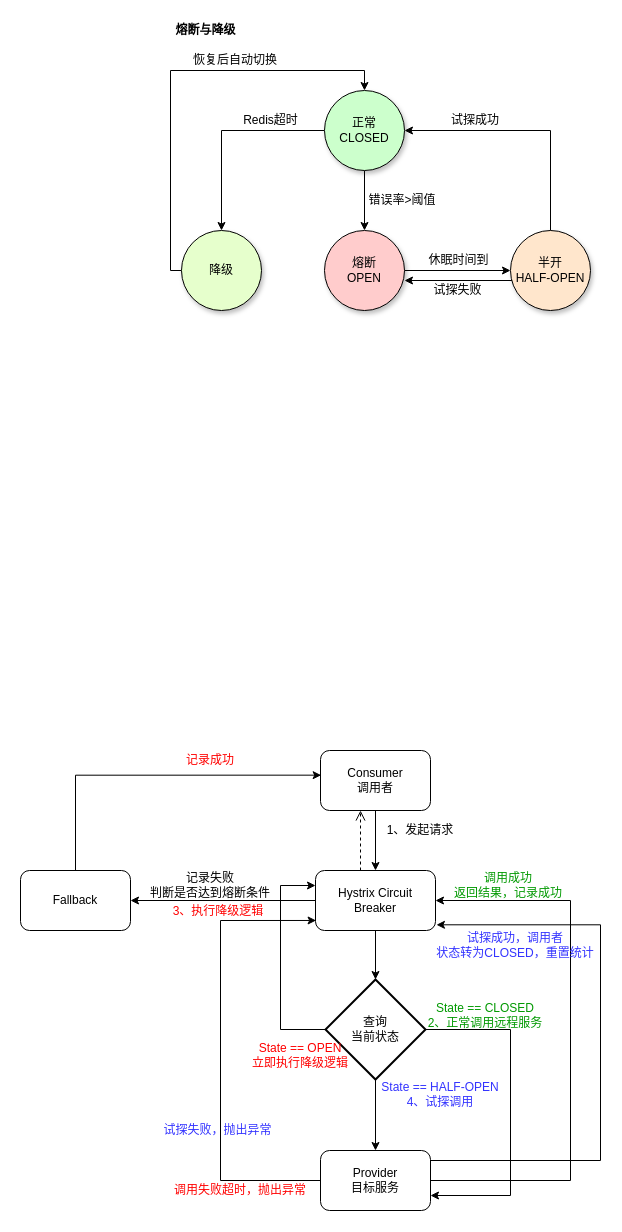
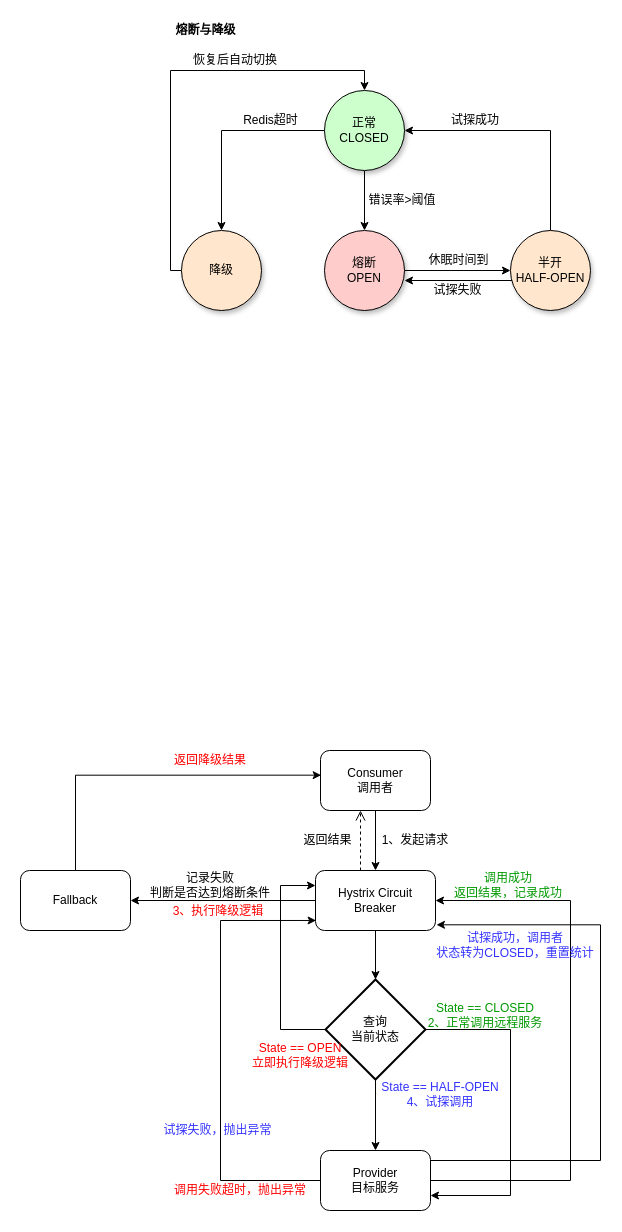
  <mxCell id="0" />
  <mxCell id="1" parent="0" />
  <mxCell id="2" value="" style="group" parent="1" vertex="1" connectable="0"><mxGeometry x="170" y="20" width="420" height="290" as="geometry" /></mxCell>
  <mxCell id="3" value="&lt;b&gt;熔断与降级&lt;/b&gt;" style="text;strokeColor=none;align=center;fillColor=none;html=1;verticalAlign=middle;whiteSpace=wrap;rounded=0;" parent="2" vertex="1"><mxGeometry width="71" height="20" as="geometry" /></mxCell>
  <mxCell id="4" style="edgeStyle=orthogonalEdgeStyle;rounded=0;orthogonalLoop=1;jettySize=auto;html=1;entryX=0.5;entryY=0;entryDx=0;entryDy=0;" parent="2" source="6" target="10" edge="1"><mxGeometry relative="1" as="geometry" /></mxCell>
  <mxCell id="5" style="edgeStyle=orthogonalEdgeStyle;rounded=0;orthogonalLoop=1;jettySize=auto;html=1;entryX=0.5;entryY=0;entryDx=0;entryDy=0;" parent="2" source="6" target="8" edge="1"><mxGeometry relative="1" as="geometry" /></mxCell>
  <mxCell id="6" value="正常&lt;br&gt;CLOSED" style="ellipse;whiteSpace=wrap;html=1;aspect=fixed;fillColor=#CCFFCC;shadow=1;" parent="2" vertex="1"><mxGeometry x="154" y="70" width="80" height="80" as="geometry" /></mxCell>
  <mxCell id="7" style="edgeStyle=orthogonalEdgeStyle;rounded=0;orthogonalLoop=1;jettySize=auto;html=1;entryX=0.5;entryY=0;entryDx=0;entryDy=0;" parent="2" source="8" target="6" edge="1"><mxGeometry relative="1" as="geometry"><Array as="points"><mxPoint y="250" /><mxPoint y="50" /><mxPoint x="194" y="50" /></Array></mxGeometry></mxCell>
- <mxCell id="8" value="降级" style="ellipse;whiteSpace=wrap;html=1;aspect=fixed;fillColor=#E6FFCC;shadow=1;" parent="2" vertex="1"><mxGeometry x="11" y="210" width="80" height="80" as="geometry" /></mxCell>
+ <mxCell id="8" value="降级" style="ellipse;whiteSpace=wrap;html=1;aspect=fixed;fillColor=#ffe6cc;shadow=1;" parent="2" vertex="1"><mxGeometry x="11" y="210" width="80" height="80" as="geometry" /></mxCell>
  <mxCell id="9" style="edgeStyle=orthogonalEdgeStyle;rounded=0;orthogonalLoop=1;jettySize=auto;html=1;entryX=0;entryY=0.5;entryDx=0;entryDy=0;" parent="2" source="10" target="13" edge="1"><mxGeometry relative="1" as="geometry" /></mxCell>
  <mxCell id="10" value="熔断&lt;br&gt;OPEN" style="ellipse;whiteSpace=wrap;html=1;aspect=fixed;fillColor=#FFCCCC;shadow=1;" parent="2" vertex="1"><mxGeometry x="154" y="210" width="80" height="80" as="geometry" /></mxCell>
  <mxCell id="11" style="edgeStyle=orthogonalEdgeStyle;rounded=0;orthogonalLoop=1;jettySize=auto;html=1;exitX=0;exitY=0.5;exitDx=0;exitDy=0;entryX=1;entryY=0.5;entryDx=0;entryDy=0;" parent="2" edge="1"><mxGeometry relative="1" as="geometry"><mxPoint x="350" y="260" as="sourcePoint" /><mxPoint x="234" y="260" as="targetPoint" /></mxGeometry></mxCell>
  <mxCell id="12" style="edgeStyle=orthogonalEdgeStyle;rounded=0;orthogonalLoop=1;jettySize=auto;html=1;exitX=0.5;exitY=0;exitDx=0;exitDy=0;entryX=1;entryY=0.5;entryDx=0;entryDy=0;" parent="2" source="13" target="6" edge="1"><mxGeometry relative="1" as="geometry" /></mxCell>
  <mxCell id="13" value="半开&lt;br&gt;HALF-OPEN" style="ellipse;whiteSpace=wrap;html=1;aspect=fixed;fillColor=#FFE6CC;shadow=1;" parent="2" vertex="1"><mxGeometry x="340" y="210" width="80" height="80" as="geometry" /></mxCell>
  <mxCell id="14" value="Redis超时" style="text;strokeColor=none;align=center;fillColor=none;html=1;verticalAlign=middle;whiteSpace=wrap;rounded=0;" parent="2" vertex="1"><mxGeometry x="70" y="90" width="61" height="20" as="geometry" /></mxCell>
  <mxCell id="15" value="错误率&amp;gt;阈值" style="text;strokeColor=none;align=center;fillColor=none;html=1;verticalAlign=middle;whiteSpace=wrap;rounded=0;" parent="2" vertex="1"><mxGeometry x="197.25" y="170" width="70" height="20" as="geometry" /></mxCell>
  <mxCell id="16" value="休眠时间到" style="text;strokeColor=none;align=center;fillColor=none;html=1;verticalAlign=middle;whiteSpace=wrap;rounded=0;" parent="2" vertex="1"><mxGeometry x="255.5" y="230" width="64.5" height="20" as="geometry" /></mxCell>
  <mxCell id="17" value="试探失败" style="text;strokeColor=none;align=center;fillColor=none;html=1;verticalAlign=middle;whiteSpace=wrap;rounded=0;" parent="2" vertex="1"><mxGeometry x="258.25" y="260" width="59" height="20" as="geometry" /></mxCell>
  <mxCell id="18" value="试探成功" style="text;strokeColor=none;align=center;fillColor=none;html=1;verticalAlign=middle;whiteSpace=wrap;rounded=0;" parent="2" vertex="1"><mxGeometry x="280" y="90" width="50" height="20" as="geometry" /></mxCell>
  <mxCell id="19" value="恢复后自动切换" style="text;strokeColor=none;align=center;fillColor=none;html=1;verticalAlign=middle;whiteSpace=wrap;rounded=0;" parent="2" vertex="1"><mxGeometry x="20" y="30" width="90" height="20" as="geometry" /></mxCell>
  <mxCell id="20" style="edgeStyle=orthogonalEdgeStyle;rounded=0;orthogonalLoop=1;jettySize=auto;html=1;entryX=0.5;entryY=0;entryDx=0;entryDy=0;" parent="1" source="21" target="23" edge="1"><mxGeometry relative="1" as="geometry" /></mxCell>
  <mxCell id="21" value="Consumer&lt;br&gt;调用者" style="rounded=1;whiteSpace=wrap;html=1;" parent="1" vertex="1"><mxGeometry x="320" y="750" width="110" height="60" as="geometry" /></mxCell>
  <mxCell id="22" style="edgeStyle=orthogonalEdgeStyle;rounded=0;orthogonalLoop=1;jettySize=auto;html=1;entryX=1;entryY=0.5;entryDx=0;entryDy=0;" parent="1" source="23" target="37" edge="1"><mxGeometry relative="1" as="geometry" /></mxCell>
  <mxCell id="23" value="Hystrix Circuit Breaker" style="rounded=1;whiteSpace=wrap;html=1;" parent="1" vertex="1"><mxGeometry x="315" y="870" width="120" height="60" as="geometry" /></mxCell>
- <mxCell id="24" value="1、发起请求" style="text;strokeColor=none;align=center;fillColor=none;html=1;verticalAlign=middle;whiteSpace=wrap;rounded=0;" parent="1" vertex="1"><mxGeometry x="385" y="820" width="70" height="20" as="geometry" /></mxCell>
+ <mxCell id="24" value="1、发起请求" style="text;strokeColor=none;align=center;fillColor=none;html=1;verticalAlign=middle;whiteSpace=wrap;rounded=0;" parent="1" vertex="1"><mxGeometry x="380" y="830" width="70" height="20" as="geometry" /></mxCell>
  <mxCell id="25" style="edgeStyle=orthogonalEdgeStyle;rounded=0;orthogonalLoop=1;jettySize=auto;html=1;entryX=0.5;entryY=0;entryDx=0;entryDy=0;" parent="1" source="28" target="31" edge="1"><mxGeometry relative="1" as="geometry" /></mxCell>
  <mxCell id="26" style="edgeStyle=orthogonalEdgeStyle;rounded=0;orthogonalLoop=1;jettySize=auto;html=1;entryX=0;entryY=0.25;entryDx=0;entryDy=0;exitX=0;exitY=0.5;exitDx=0;exitDy=0;exitPerimeter=0;" parent="1" source="28" target="23" edge="1"><mxGeometry relative="1" as="geometry"><Array as="points"><mxPoint x="280" y="1029" /><mxPoint x="280" y="885" /></Array></mxGeometry></mxCell>
  <mxCell id="27" style="edgeStyle=orthogonalEdgeStyle;rounded=0;orthogonalLoop=1;jettySize=auto;html=1;entryX=1;entryY=0.75;entryDx=0;entryDy=0;exitX=1;exitY=0.5;exitDx=0;exitDy=0;exitPerimeter=0;" parent="1" source="28" target="31" edge="1"><mxGeometry relative="1" as="geometry"><Array as="points"><mxPoint x="510" y="1029" /><mxPoint x="510" y="1195" /></Array></mxGeometry></mxCell>
  <mxCell id="28" value="查询&lt;br&gt;当前状态" style="strokeWidth=2;html=1;shape=mxgraph.flowchart.decision;whiteSpace=wrap;" parent="1" vertex="1"><mxGeometry x="325" y="979" width="100" height="100" as="geometry" /></mxCell>
  <mxCell id="29" style="edgeStyle=orthogonalEdgeStyle;rounded=0;orthogonalLoop=1;jettySize=auto;html=1;entryX=0.5;entryY=0;entryDx=0;entryDy=0;entryPerimeter=0;" parent="1" source="23" target="28" edge="1"><mxGeometry relative="1" as="geometry" /></mxCell>
  <mxCell id="30" style="edgeStyle=orthogonalEdgeStyle;rounded=0;orthogonalLoop=1;jettySize=auto;html=1;entryX=1;entryY=0.5;entryDx=0;entryDy=0;" parent="1" source="31" target="23" edge="1"><mxGeometry relative="1" as="geometry"><Array as="points"><mxPoint x="570" y="1180" /><mxPoint x="570" y="900" /></Array></mxGeometry></mxCell>
  <mxCell id="31" value="Provider&lt;br&gt;目标服务" style="rounded=1;whiteSpace=wrap;html=1;" parent="1" vertex="1"><mxGeometry x="320" y="1150" width="110" height="60" as="geometry" /></mxCell>
  <mxCell id="32" value="&lt;font&gt;&lt;font style=&quot;color: rgb(0, 153, 0);&quot;&gt;State == CLOSED&lt;br&gt;2、正常调用远程服务&lt;/font&gt;&lt;br&gt;&lt;/font&gt;" style="text;strokeColor=none;align=center;fillColor=none;html=1;verticalAlign=middle;whiteSpace=wrap;rounded=0;" parent="1" vertex="1"><mxGeometry x="425" y="1000" width="120" height="30" as="geometry" /></mxCell>
  <mxCell id="33" value="&lt;font style=&quot;color: rgb(0, 153, 0);&quot;&gt;&lt;font color=&quot;#009900&quot;&gt;调用成功&lt;br&gt;返回结果，&lt;/font&gt;&lt;font color=&quot;#009900&quot;&gt;记录成功&lt;/font&gt;&lt;br&gt;&lt;/font&gt;" style="text;strokeColor=none;align=center;fillColor=none;html=1;verticalAlign=middle;whiteSpace=wrap;rounded=0;" parent="1" vertex="1"><mxGeometry x="450" y="870" width="116" height="30" as="geometry" /></mxCell>
+ <mxCell id="34" value="&lt;font style=&quot;color: rgb(0, 0, 0);&quot;&gt;返回结果&lt;/font&gt;" style="text;strokeColor=none;align=center;fillColor=none;html=1;verticalAlign=middle;whiteSpace=wrap;rounded=0;" parent="1" vertex="1"><mxGeometry x="300" y="830" width="54.5" height="20" as="geometry" /></mxCell>
  <mxCell id="35" value="" style="html=1;verticalAlign=bottom;endArrow=open;dashed=1;endSize=8;curved=0;rounded=0;" parent="1" edge="1"><mxGeometry relative="1" as="geometry"><mxPoint x="360" y="870" as="sourcePoint" /><mxPoint x="360" y="810" as="targetPoint" /></mxGeometry></mxCell>
  <mxCell id="36" value="&lt;font style=&quot;color: rgb(255, 0, 0);&quot;&gt;调用失败超时，抛出异常&lt;/font&gt;" style="text;strokeColor=none;align=center;fillColor=none;html=1;verticalAlign=middle;whiteSpace=wrap;rounded=0;" parent="1" vertex="1"><mxGeometry x="170" y="1180" width="140" height="20" as="geometry" /></mxCell>
  <mxCell id="37" value="Fallback" style="rounded=1;whiteSpace=wrap;html=1;" parent="1" vertex="1"><mxGeometry x="20" y="870" width="110" height="60" as="geometry" /></mxCell>
  <mxCell id="38" value="&lt;font style=&quot;color: rgb(255, 0, 0);&quot;&gt;3、执行降级逻辑&lt;/font&gt;" style="text;strokeColor=none;align=center;fillColor=none;html=1;verticalAlign=middle;whiteSpace=wrap;rounded=0;" parent="1" vertex="1"><mxGeometry x="167.5" y="900" width="100" height="21" as="geometry" /></mxCell>
  <mxCell id="39" style="edgeStyle=orthogonalEdgeStyle;rounded=0;orthogonalLoop=1;jettySize=auto;html=1;entryX=0.006;entryY=0.411;entryDx=0;entryDy=0;entryPerimeter=0;exitX=0.5;exitY=0;exitDx=0;exitDy=0;" parent="1" source="37" target="21" edge="1"><mxGeometry relative="1" as="geometry" /></mxCell>
- <mxCell id="40" value="&lt;font style=&quot;color: rgb(255, 0, 0);&quot;&gt;记录成功&lt;/font&gt;" style="text;strokeColor=none;align=center;fillColor=none;html=1;verticalAlign=middle;whiteSpace=wrap;rounded=0;" parent="1" vertex="1"><mxGeometry x="170" y="750" width="80" height="20" as="geometry" /></mxCell>
+ <mxCell id="40" value="&lt;font style=&quot;color: rgb(255, 0, 0);&quot;&gt;返回降级结果&lt;/font&gt;" style="text;strokeColor=none;align=center;fillColor=none;html=1;verticalAlign=middle;whiteSpace=wrap;rounded=0;" parent="1" vertex="1"><mxGeometry x="170" y="750" width="80" height="20" as="geometry" /></mxCell>
  <mxCell id="41" value="记录失败&lt;br&gt;判断是否达到熔断条件" style="text;strokeColor=none;align=center;fillColor=none;html=1;verticalAlign=middle;whiteSpace=wrap;rounded=0;" parent="1" vertex="1"><mxGeometry x="145" y="870" width="130" height="30" as="geometry" /></mxCell>
  <mxCell id="42" value="&lt;font style=&quot;color: rgb(51, 51, 255);&quot;&gt;State == HALF-OPEN&lt;br&gt;4、试探调用&lt;/font&gt;" style="text;strokeColor=none;align=center;fillColor=none;html=1;verticalAlign=middle;whiteSpace=wrap;rounded=0;" parent="1" vertex="1"><mxGeometry x="380" y="1079" width="120" height="30" as="geometry" /></mxCell>
  <mxCell id="43" style="edgeStyle=orthogonalEdgeStyle;rounded=0;orthogonalLoop=1;jettySize=auto;html=1;entryX=1.008;entryY=0.905;entryDx=0;entryDy=0;entryPerimeter=0;" parent="1" source="31" target="23" edge="1"><mxGeometry relative="1" as="geometry"><Array as="points"><mxPoint x="600" y="1160" /><mxPoint x="600" y="924" /></Array></mxGeometry></mxCell>
  <mxCell id="44" value="&lt;font&gt;&lt;font style=&quot;color: rgb(51, 51, 255);&quot;&gt;&lt;font&gt;试探成功，调用者&lt;/font&gt;&lt;br&gt;&lt;font&gt;状态转为CLOSED，重置统计&lt;/font&gt;&lt;/font&gt;&lt;br&gt;&lt;/font&gt;" style="text;strokeColor=none;align=center;fillColor=none;html=1;verticalAlign=middle;whiteSpace=wrap;rounded=0;" parent="1" vertex="1"><mxGeometry x="435" y="930" width="160" height="30" as="geometry" /></mxCell>
  <mxCell id="45" value="&lt;font style=&quot;color: rgb(51, 51, 255);&quot;&gt;试探失败，抛出异常&lt;/font&gt;" style="text;strokeColor=none;align=center;fillColor=none;html=1;verticalAlign=middle;whiteSpace=wrap;rounded=0;" parent="1" vertex="1"><mxGeometry x="160" y="1120" width="115" height="20" as="geometry" /></mxCell>
  <mxCell id="46" value="&lt;font style=&quot;color: rgb(255, 0, 0);&quot;&gt;&lt;font color=&quot;#ff0000&quot;&gt;State == OPEN&lt;/font&gt;&lt;br&gt;&lt;font color=&quot;#ff0000&quot;&gt;立即执行降级逻辑&lt;/font&gt;&lt;/font&gt;" style="text;strokeColor=none;align=center;fillColor=none;html=1;verticalAlign=middle;whiteSpace=wrap;rounded=0;" parent="1" vertex="1"><mxGeometry x="250" y="1040" width="100" height="30" as="geometry" /></mxCell>
  <mxCell id="47" style="edgeStyle=orthogonalEdgeStyle;rounded=0;orthogonalLoop=1;jettySize=auto;html=1;entryX=0.005;entryY=0.833;entryDx=0;entryDy=0;entryPerimeter=0;" parent="1" source="31" target="23" edge="1"><mxGeometry relative="1" as="geometry"><mxPoint x="310" y="920" as="targetPoint" /><Array as="points"><mxPoint x="220" y="1180" /><mxPoint x="220" y="920" /></Array></mxGeometry></mxCell>
